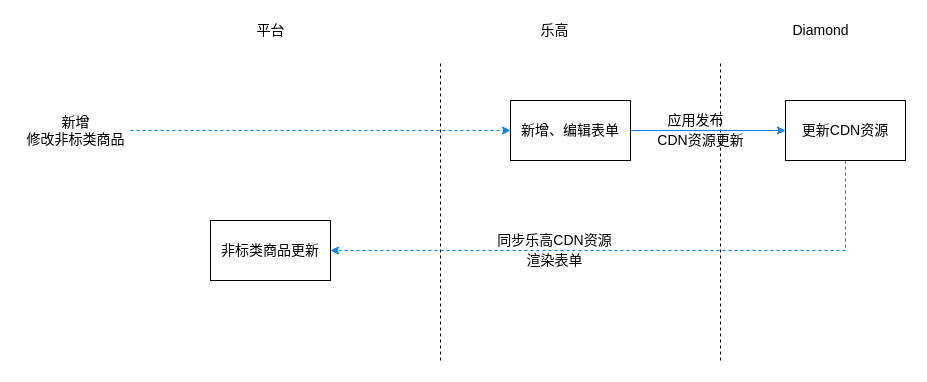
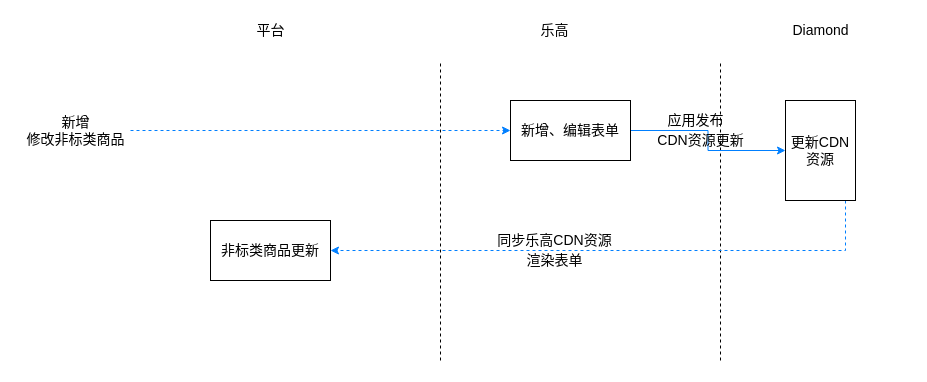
  <mxCell id="0" />
  <mxCell id="1" parent="0" />
  <mxCell id="2" value="" style="endArrow=none;dashed=1;html=1;fontSize=14;" parent="1" edge="1"><mxGeometry width="50" height="50" relative="1" as="geometry"><mxPoint x="440" y="360" as="sourcePoint" /><mxPoint x="440" y="60" as="targetPoint" /></mxGeometry></mxCell>
  <mxCell id="3" value="" style="endArrow=none;dashed=1;html=1;fontSize=14;" parent="1" edge="1"><mxGeometry width="50" height="50" relative="1" as="geometry"><mxPoint x="720" y="360" as="sourcePoint" /><mxPoint x="720" y="60" as="targetPoint" /></mxGeometry></mxCell>
  <mxCell id="4" value="平台" style="text;html=1;align=center;verticalAlign=middle;resizable=0;points=[];autosize=1;fontSize=14;" parent="1" vertex="1"><mxGeometry x="250" y="20" width="40" height="20" as="geometry" /></mxCell>
  <mxCell id="5" value="乐高" style="text;html=1;align=center;verticalAlign=middle;resizable=0;points=[];autosize=1;fontSize=14;" parent="1" vertex="1"><mxGeometry x="534" y="20" width="40" height="20" as="geometry" /></mxCell>
  <mxCell id="6" value="Diamond" style="text;html=1;align=center;verticalAlign=middle;resizable=0;points=[];autosize=1;fontSize=14;" parent="1" vertex="1"><mxGeometry x="785" y="20" width="70" height="20" as="geometry" /></mxCell>
  <mxCell id="7" value="新增 &lt;br&gt;修改非标类商品" style="text;html=1;align=center;verticalAlign=middle;resizable=0;points=[];autosize=1;fontSize=14;" parent="1" vertex="1"><mxGeometry x="20" y="110" width="110" height="40" as="geometry" /></mxCell>
  <mxCell id="8" style="edgeStyle=orthogonalEdgeStyle;rounded=0;orthogonalLoop=1;jettySize=auto;html=1;entryX=0;entryY=0.5;entryDx=0;entryDy=0;fontSize=14;strokeColor=#007FFF;" parent="1" source="9" target="11" edge="1"><mxGeometry relative="1" as="geometry" /></mxCell>
  <mxCell id="9" value="新增、编辑表单" style="whiteSpace=wrap;html=1;fontSize=14;" parent="1" vertex="1"><mxGeometry x="510" y="100" width="120" height="60" as="geometry" /></mxCell>
  <mxCell id="10" style="edgeStyle=orthogonalEdgeStyle;rounded=0;orthogonalLoop=1;jettySize=auto;html=1;entryX=1;entryY=0.5;entryDx=0;entryDy=0;strokeColor=#007FFF;fontSize=14;fontColor=#000000;dashed=1;" parent="1" source="11" target="15" edge="1"><mxGeometry relative="1" as="geometry"><Array as="points"><mxPoint x="845" y="250" /></Array></mxGeometry></mxCell>
- <mxCell id="11" value="更新CDN资源" style="whiteSpace=wrap;html=1;fontSize=14;" parent="1" vertex="1"><mxGeometry x="785" y="100" width="120" height="60" as="geometry" /></mxCell>
+ <mxCell id="11" value="更新CDN资源" style="whiteSpace=wrap;html=1;fontSize=14;" parent="1" vertex="1"><mxGeometry x="785" y="100" width="70" height="100" as="geometry" /></mxCell>
  <mxCell id="12" value="应用发布" style="text;html=1;align=center;verticalAlign=middle;resizable=0;points=[];autosize=1;fontSize=14;fontColor=#000000;" parent="1" vertex="1"><mxGeometry x="660" y="110" width="70" height="20" as="geometry" /></mxCell>
  <mxCell id="13" value="CDN资源更新" style="text;html=1;align=center;verticalAlign=middle;resizable=0;points=[];autosize=1;fontSize=14;fontColor=#000000;" parent="1" vertex="1"><mxGeometry x="650" y="130" width="100" height="20" as="geometry" /></mxCell>
  <mxCell id="14" value="" style="endArrow=classic;html=1;strokeColor=#007FFF;fontSize=14;fontColor=#000000;entryX=0;entryY=0.5;entryDx=0;entryDy=0;dashed=1;" parent="1" source="7" target="9" edge="1"><mxGeometry width="50" height="50" relative="1" as="geometry"><mxPoint x="390" y="550" as="sourcePoint" /><mxPoint x="440" y="500" as="targetPoint" /></mxGeometry></mxCell>
  <mxCell id="15" value="非标类商品更新" style="whiteSpace=wrap;html=1;fontSize=14;fontColor=#000000;" parent="1" vertex="1"><mxGeometry x="210" y="220" width="120" height="60" as="geometry" /></mxCell>
  <mxCell id="16" value="同步乐高CDN资源" style="text;html=1;align=center;verticalAlign=middle;resizable=0;points=[];autosize=1;fontSize=14;fontColor=#000000;" parent="1" vertex="1"><mxGeometry x="489" y="230" width="130" height="20" as="geometry" /></mxCell>
  <mxCell id="17" value="渲染表单" style="text;html=1;align=center;verticalAlign=middle;resizable=0;points=[];autosize=1;fontSize=14;" vertex="1" parent="1"><mxGeometry x="519" y="250" width="70" height="20" as="geometry" /></mxCell>
